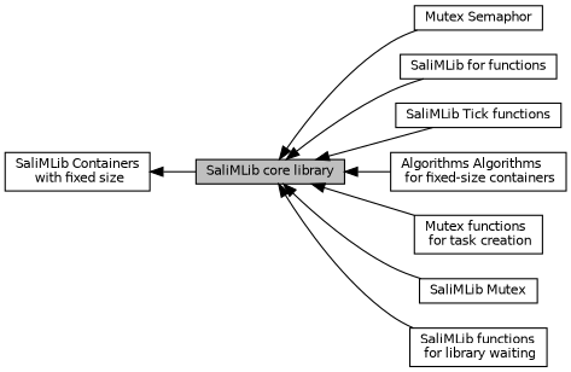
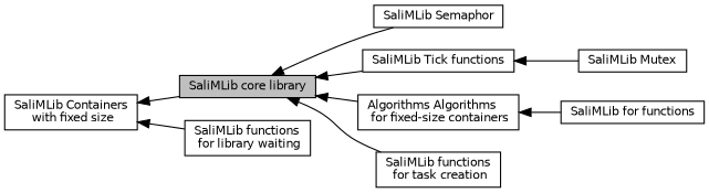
  digraph {
    rankdir=LR
    node [color=black fillcolor=white fontname=Helvetica fontsize=10 shape=record style=filled]
    edge [dir=back fontname=Helvetica fontsize=10 labelfontname=Helvetica labelfontsize=10 shape=plaintext style=solid]
-   n1 [height=0.2 label="Mutex Semaphor" width=0.4]
+   n1 [height=0.2 label="SaliMLib Semaphor" width=0.4]
    n2 [height=0.2 label="SaliMLib for functions" width=0.4]
    n3 [height=0.2 label="SaliMLib Containers\l with fixed size" width=0.4]
    n4 [fillcolor=grey75 fontcolor=black height=0.2 label="SaliMLib core library" width=0.4]
    n5 [height=0.2 label="SaliMLib Tick functions" width=0.4]
    n6 [height=0.2 label="Algorithms Algorithms\l for fixed-size containers" width=0.4]
-   n7 [height=0.2 label="Mutex functions\l for task creation" width=0.4]
+   n7 [height=0.2 label="SaliMLib functions\l for task creation" width=0.4]
    n8 [height=0.2 label="SaliMLib Mutex" width=0.4]
    n9 [height=0.2 label="SaliMLib functions\l for library waiting" width=0.4]
    n3 -> n4
    n4 -> n1
-   n4 -> n2
+   n6 -> n2
    n4 -> n5
    n4 -> n6
    n4 -> n7
-   n4 -> n8
-   n4 -> n9
+   n5 -> n8
+   n3 -> n9
  }
